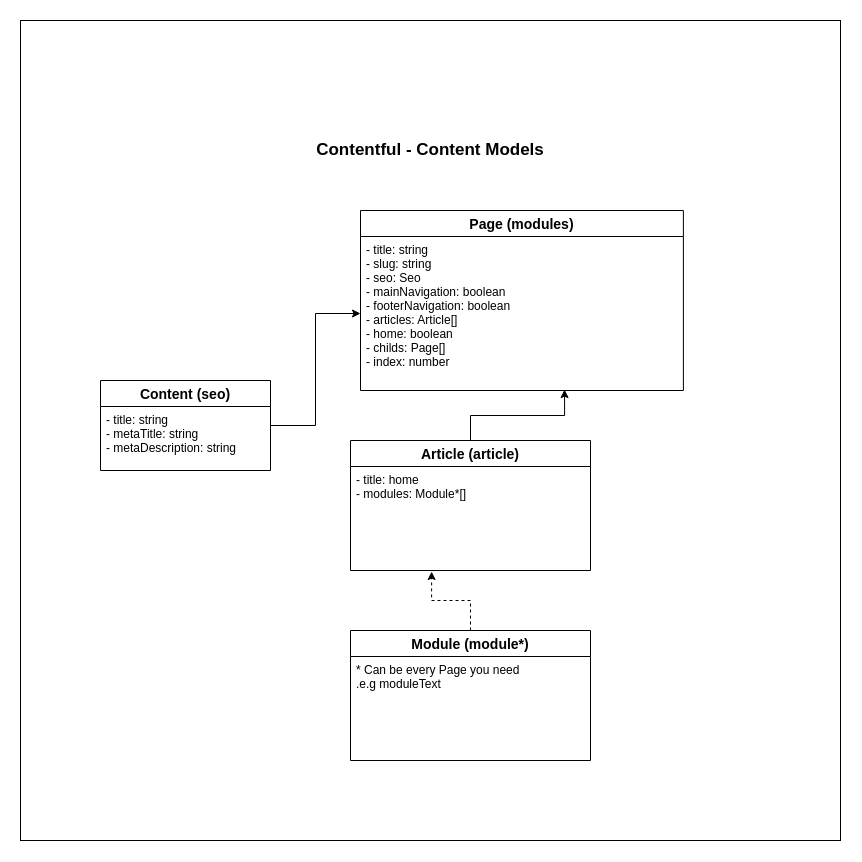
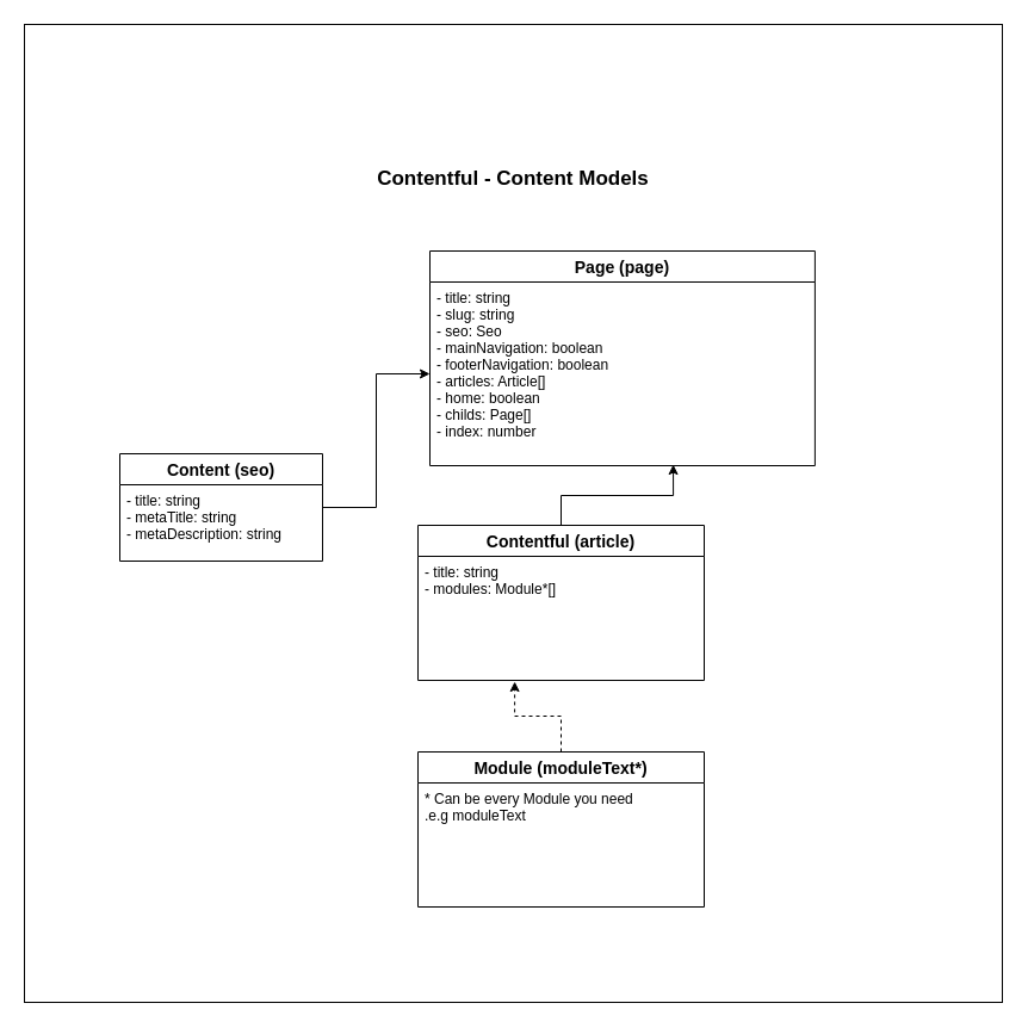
  <mxCell id="0" />
  <mxCell id="1" parent="0" />
  <mxCell id="2" value="" style="whiteSpace=wrap;html=1;aspect=fixed;" parent="1" vertex="1"><mxGeometry x="20" y="20" width="820" height="820" as="geometry" /></mxCell>
  <mxCell id="3" value="" style="group" parent="1" vertex="1" connectable="0"><mxGeometry x="100" y="210" width="582.9" height="550" as="geometry" /></mxCell>
- <mxCell id="4" value="Page (modules)" style="swimlane;fontStyle=1;childLayout=stackLayout;horizontal=1;startSize=26;horizontalStack=0;resizeParent=1;resizeParentMax=0;resizeLast=0;collapsible=1;marginBottom=0;align=center;fontSize=14;" parent="3" vertex="1"><mxGeometry x="260" width="322.9" height="180" as="geometry" /></mxCell>
+ <mxCell id="4" value="Page (page)" style="swimlane;fontStyle=1;childLayout=stackLayout;horizontal=1;startSize=26;horizontalStack=0;resizeParent=1;resizeParentMax=0;resizeLast=0;collapsible=1;marginBottom=0;align=center;fontSize=14;" parent="3" vertex="1"><mxGeometry x="260" width="322.9" height="180" as="geometry" /></mxCell>
  <mxCell id="5" value="- title: string&#10;- slug: string&#10;- seo: Seo &#10;- mainNavigation: boolean&#10;- footerNavigation: boolean&#10;- articles: Article[]&#10;- home: boolean&#10;- childs: Page[]&#10;- index: number" style="text;strokeColor=none;fillColor=none;spacingLeft=4;spacingRight=4;overflow=hidden;rotatable=0;points=[[0,0.5],[1,0.5]];portConstraint=eastwest;fontSize=12;" parent="4" vertex="1"><mxGeometry y="26" width="322.9" height="154" as="geometry" /></mxCell>
  <mxCell id="6" style="edgeStyle=orthogonalEdgeStyle;rounded=0;orthogonalLoop=1;jettySize=auto;html=1;" parent="3" source="7" target="5" edge="1"><mxGeometry relative="1" as="geometry" /></mxCell>
  <mxCell id="7" value="Content (seo)" style="swimlane;fontStyle=1;childLayout=stackLayout;horizontal=1;startSize=26;horizontalStack=0;resizeParent=1;resizeParentMax=0;resizeLast=0;collapsible=1;marginBottom=0;align=center;fontSize=14;" parent="3" vertex="1"><mxGeometry y="170" width="170" height="90" as="geometry" /></mxCell>
  <mxCell id="8" value="- title: string&#10;- metaTitle: string&#10;- metaDescription: string" style="text;strokeColor=none;fillColor=none;spacingLeft=4;spacingRight=4;overflow=hidden;rotatable=0;points=[[0,0.5],[1,0.5]];portConstraint=eastwest;fontSize=12;" parent="7" vertex="1"><mxGeometry y="26" width="170" height="64" as="geometry" /></mxCell>
  <mxCell id="9" style="edgeStyle=orthogonalEdgeStyle;rounded=0;orthogonalLoop=1;jettySize=auto;html=1;entryX=0.632;entryY=0.994;entryDx=0;entryDy=0;entryPerimeter=0;" parent="3" source="10" target="5" edge="1"><mxGeometry relative="1" as="geometry" /></mxCell>
- <mxCell id="10" value="Article (article)" style="swimlane;fontStyle=1;childLayout=stackLayout;horizontal=1;startSize=26;horizontalStack=0;resizeParent=1;resizeParentMax=0;resizeLast=0;collapsible=1;marginBottom=0;align=center;fontSize=14;" parent="3" vertex="1"><mxGeometry x="250" y="230" width="240" height="130" as="geometry" /></mxCell>
- <mxCell id="11" value="- title: home&#10;- modules: Module*[]&#10;" style="text;strokeColor=none;fillColor=none;spacingLeft=4;spacingRight=4;overflow=hidden;rotatable=0;points=[[0,0.5],[1,0.5]];portConstraint=eastwest;fontSize=12;" parent="10" vertex="1"><mxGeometry y="26" width="240" height="104" as="geometry" /></mxCell>
+ <mxCell id="10" value="Contentful (article)" style="swimlane;fontStyle=1;childLayout=stackLayout;horizontal=1;startSize=26;horizontalStack=0;resizeParent=1;resizeParentMax=0;resizeLast=0;collapsible=1;marginBottom=0;align=center;fontSize=14;" parent="3" vertex="1"><mxGeometry x="250" y="230" width="240" height="130" as="geometry" /></mxCell>
+ <mxCell id="11" value="- title: string&#10;- modules: Module*[]&#10;" style="text;strokeColor=none;fillColor=none;spacingLeft=4;spacingRight=4;overflow=hidden;rotatable=0;points=[[0,0.5],[1,0.5]];portConstraint=eastwest;fontSize=12;" parent="10" vertex="1"><mxGeometry y="26" width="240" height="104" as="geometry" /></mxCell>
  <mxCell id="12" style="edgeStyle=orthogonalEdgeStyle;rounded=0;orthogonalLoop=1;jettySize=auto;html=1;entryX=0.338;entryY=1.01;entryDx=0;entryDy=0;entryPerimeter=0;dashed=1;" parent="3" source="13" target="11" edge="1"><mxGeometry relative="1" as="geometry" /></mxCell>
- <mxCell id="13" value="Module (module*)" style="swimlane;fontStyle=1;childLayout=stackLayout;horizontal=1;startSize=26;horizontalStack=0;resizeParent=1;resizeParentMax=0;resizeLast=0;collapsible=1;marginBottom=0;align=center;fontSize=14;" parent="3" vertex="1"><mxGeometry x="250" y="420" width="240" height="130" as="geometry" /></mxCell>
- <mxCell id="14" value="* Can be every Page you need &#10;.e.g moduleText" style="text;strokeColor=none;fillColor=none;spacingLeft=4;spacingRight=4;overflow=hidden;rotatable=0;points=[[0,0.5],[1,0.5]];portConstraint=eastwest;fontSize=12;" parent="13" vertex="1"><mxGeometry y="26" width="240" height="104" as="geometry" /></mxCell>
+ <mxCell id="13" value="Module (moduleText*)" style="swimlane;fontStyle=1;childLayout=stackLayout;horizontal=1;startSize=26;horizontalStack=0;resizeParent=1;resizeParentMax=0;resizeLast=0;collapsible=1;marginBottom=0;align=center;fontSize=14;" parent="3" vertex="1"><mxGeometry x="250" y="420" width="240" height="130" as="geometry" /></mxCell>
+ <mxCell id="14" value="* Can be every Module you need &#10;.e.g moduleText" style="text;strokeColor=none;fillColor=none;spacingLeft=4;spacingRight=4;overflow=hidden;rotatable=0;points=[[0,0.5],[1,0.5]];portConstraint=eastwest;fontSize=12;" parent="13" vertex="1"><mxGeometry y="26" width="240" height="104" as="geometry" /></mxCell>
  <mxCell id="15" value="&lt;b&gt;&lt;font style=&quot;font-size: 17px&quot;&gt;Contentful - Content Models&lt;/font&gt;&lt;/b&gt;" style="text;html=1;strokeColor=none;fillColor=none;align=center;verticalAlign=middle;whiteSpace=wrap;rounded=0;" parent="1" vertex="1"><mxGeometry x="295" y="115" width="270" height="70" as="geometry" /></mxCell>
